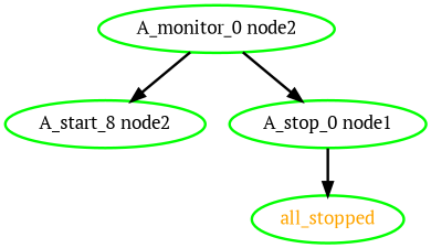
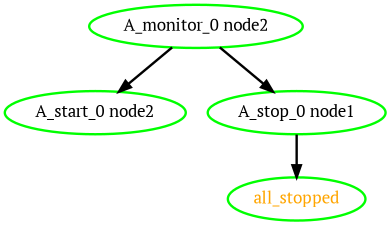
  digraph {
    fontname="PT Serif"
    node [color=green fontcolor=black fontname="PT Serif" style=bold]
    edge [fontname="PT Serif" style=bold]
    "A_monitor_0 node2"
-   "A_start_0 node2" [label="A_start_8 node2"]
+   "A_start_0 node2"
    "A_stop_0 node1"
    all_stopped [fontcolor=orange]
    "A_monitor_0 node2" -> "A_start_0 node2"
    "A_monitor_0 node2" -> "A_stop_0 node1"
    "A_stop_0 node1" -> all_stopped
  }
